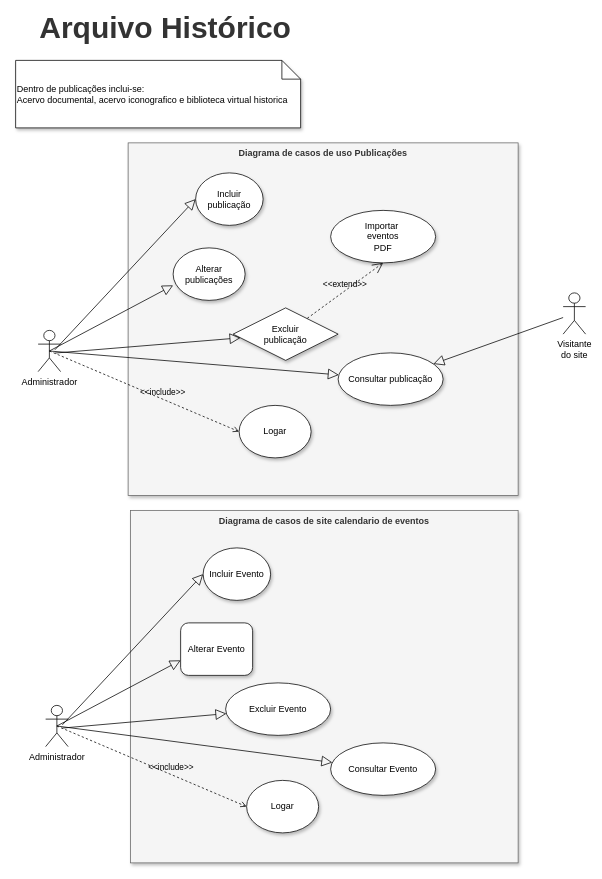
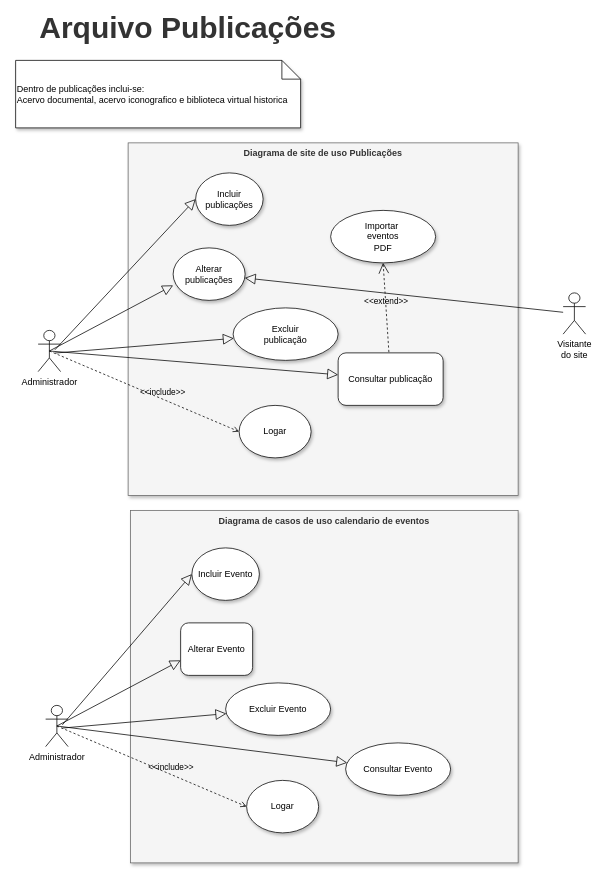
  <mxCell id="0" />
  <mxCell id="1" parent="0" />
- <mxCell id="2" value="&lt;strong style=&quot;color: rgb(51, 51, 51); font-family: Arial, Helvetica, sans-serif; background-color: rgb(255, 255, 255);&quot;&gt;&lt;font style=&quot;font-size: 40px;&quot;&gt;Arquivo Histórico&lt;/font&gt;&lt;/strong&gt;" style="text;html=1;strokeColor=none;fillColor=none;align=left;verticalAlign=middle;whiteSpace=wrap;rounded=0;fontSize=40;" parent="1" vertex="1"><mxGeometry x="50" y="20" width="470" height="30" as="geometry" /></mxCell>
- <mxCell id="3" value="Diagrama de casos de site calendario de eventos" style="shape=rect;html=1;verticalAlign=top;fontStyle=1;whiteSpace=wrap;align=center;fillColor=#f5f5f5;fontColor=#333333;strokeColor=#666666;shadow=1;" parent="1" vertex="1"><mxGeometry x="173" y="680" width="517" height="470" as="geometry" /></mxCell>
- <mxCell id="4" value="Incluir Evento" style="ellipse;whiteSpace=wrap;html=1;shadow=1;" parent="1" vertex="1"><mxGeometry x="270" y="730" width="90" height="70" as="geometry" /></mxCell>
+ <mxCell id="2" value="&lt;strong style=&quot;color: rgb(51, 51, 51); font-family: Arial, Helvetica, sans-serif; background-color: rgb(255, 255, 255);&quot;&gt;&lt;font style=&quot;font-size: 40px;&quot;&gt;Arquivo Publicações&lt;/font&gt;&lt;/strong&gt;" style="text;html=1;strokeColor=none;fillColor=none;align=left;verticalAlign=middle;whiteSpace=wrap;rounded=0;fontSize=40;" parent="1" vertex="1"><mxGeometry x="50" y="20" width="470" height="30" as="geometry" /></mxCell>
+ <mxCell id="3" value="Diagrama de casos de uso calendario de eventos" style="shape=rect;html=1;verticalAlign=top;fontStyle=1;whiteSpace=wrap;align=center;fillColor=#f5f5f5;fontColor=#333333;strokeColor=#666666;shadow=1;" parent="1" vertex="1"><mxGeometry x="173" y="680" width="517" height="470" as="geometry" /></mxCell>
+ <mxCell id="4" value="Incluir Evento" style="ellipse;whiteSpace=wrap;html=1;shadow=1;" parent="1" vertex="1"><mxGeometry x="255" y="730" width="90" height="70" as="geometry" /></mxCell>
  <mxCell id="5" value="Administrador" style="shape=umlActor;html=1;verticalLabelPosition=bottom;verticalAlign=top;align=center;" parent="1" vertex="1"><mxGeometry x="60" y="940" width="30" height="55" as="geometry" /></mxCell>
  <mxCell id="6" value="" style="edgeStyle=none;html=1;endArrow=block;endFill=0;endSize=12;verticalAlign=bottom;rounded=0;entryX=0;entryY=0.5;entryDx=0;entryDy=0;exitX=0.744;exitY=0.472;exitDx=0;exitDy=0;exitPerimeter=0;" parent="1" source="5" target="4" edge="1"><mxGeometry width="160" relative="1" as="geometry"><mxPoint x="140" y="845" as="sourcePoint" /><mxPoint x="300" y="845" as="targetPoint" /></mxGeometry></mxCell>
  <mxCell id="7" value="Alterar Evento" style="whiteSpace=wrap;html=1;shadow=1;rounded=1;" parent="1" vertex="1"><mxGeometry x="240" y="830" width="96" height="70" as="geometry" /></mxCell>
  <mxCell id="8" value="Excluir Evento" style="ellipse;whiteSpace=wrap;html=1;shadow=1;" parent="1" vertex="1"><mxGeometry x="300" y="910" width="140" height="70" as="geometry" /></mxCell>
  <mxCell id="9" value="" style="edgeStyle=none;html=1;endArrow=block;endFill=0;endSize=12;verticalAlign=bottom;rounded=0;entryX=0;entryY=0.714;entryDx=0;entryDy=0;entryPerimeter=0;exitX=0.5;exitY=0.5;exitDx=0;exitDy=0;exitPerimeter=0;" parent="1" source="5" target="7" edge="1"><mxGeometry width="160" relative="1" as="geometry"><mxPoint x="150" y="924.5" as="sourcePoint" /><mxPoint x="310" y="924.5" as="targetPoint" /></mxGeometry></mxCell>
  <mxCell id="10" value="" style="edgeStyle=none;html=1;endArrow=block;endFill=0;endSize=12;verticalAlign=bottom;rounded=0;exitX=0.744;exitY=0.55;exitDx=0;exitDy=0;exitPerimeter=0;" parent="1" source="5" target="8" edge="1"><mxGeometry width="160" relative="1" as="geometry"><mxPoint x="160" y="994.5" as="sourcePoint" /><mxPoint x="380" y="955" as="targetPoint" /></mxGeometry></mxCell>
- <mxCell id="11" value="Consultar Evento" style="ellipse;whiteSpace=wrap;html=1;shadow=1;" parent="1" vertex="1"><mxGeometry x="440" y="990" width="140" height="70" as="geometry" /></mxCell>
+ <mxCell id="11" value="Consultar Evento" style="ellipse;whiteSpace=wrap;html=1;shadow=1;" parent="1" vertex="1"><mxGeometry x="460" y="990" width="140" height="70" as="geometry" /></mxCell>
  <mxCell id="12" value="" style="edgeStyle=none;html=1;endArrow=block;endFill=0;endSize=12;verticalAlign=bottom;rounded=0;exitX=0.5;exitY=0.5;exitDx=0;exitDy=0;exitPerimeter=0;" parent="1" source="5" target="11" edge="1"><mxGeometry width="160" relative="1" as="geometry"><mxPoint x="100" y="935" as="sourcePoint" /><mxPoint x="420" y="950" as="targetPoint" /></mxGeometry></mxCell>
  <mxCell id="13" value="Logar" style="ellipse;whiteSpace=wrap;html=1;shadow=1;" parent="1" vertex="1"><mxGeometry x="328" y="1040" width="96" height="70" as="geometry" /></mxCell>
  <mxCell id="14" value="&amp;lt;&amp;lt;include&amp;gt;&amp;gt;" style="edgeStyle=none;html=1;endArrow=open;verticalAlign=bottom;dashed=1;labelBackgroundColor=none;rounded=0;exitX=0.5;exitY=0.5;exitDx=0;exitDy=0;exitPerimeter=0;entryX=0;entryY=0.5;entryDx=0;entryDy=0;" parent="1" source="5" target="13" edge="1"><mxGeometry x="0.191" y="2" width="160" relative="1" as="geometry"><mxPoint x="150" y="1085" as="sourcePoint" /><mxPoint x="310" y="1085" as="targetPoint" /><mxPoint y="1" as="offset" /></mxGeometry></mxCell>
- <mxCell id="15" value="Diagrama de casos de uso Publicações" style="shape=rect;html=1;verticalAlign=top;fontStyle=1;whiteSpace=wrap;align=center;fillColor=#f5f5f5;fontColor=#333333;strokeColor=#666666;shadow=1;" parent="1" vertex="1"><mxGeometry x="170" y="190" width="520" height="470" as="geometry" /></mxCell>
- <mxCell id="16" value="Incluir publicação" style="ellipse;whiteSpace=wrap;html=1;shadow=1;" parent="1" vertex="1"><mxGeometry x="260" y="230" width="90" height="70" as="geometry" /></mxCell>
+ <mxCell id="15" value="Diagrama de site de uso Publicações" style="shape=rect;html=1;verticalAlign=top;fontStyle=1;whiteSpace=wrap;align=center;fillColor=#f5f5f5;fontColor=#333333;strokeColor=#666666;shadow=1;" parent="1" vertex="1"><mxGeometry x="170" y="190" width="520" height="470" as="geometry" /></mxCell>
+ <mxCell id="16" value="Incluir publicações" style="ellipse;whiteSpace=wrap;html=1;shadow=1;" parent="1" vertex="1"><mxGeometry x="260" y="230" width="90" height="70" as="geometry" /></mxCell>
  <mxCell id="17" value="Administrador" style="shape=umlActor;html=1;verticalLabelPosition=bottom;verticalAlign=top;align=center;" parent="1" vertex="1"><mxGeometry x="50" y="440" width="30" height="55" as="geometry" /></mxCell>
  <mxCell id="18" value="" style="edgeStyle=none;html=1;endArrow=block;endFill=0;endSize=12;verticalAlign=bottom;rounded=0;entryX=0;entryY=0.5;entryDx=0;entryDy=0;exitX=0.744;exitY=0.472;exitDx=0;exitDy=0;exitPerimeter=0;" parent="1" source="17" target="16" edge="1"><mxGeometry width="160" relative="1" as="geometry"><mxPoint x="130" y="345" as="sourcePoint" /><mxPoint x="290" y="345" as="targetPoint" /></mxGeometry></mxCell>
  <mxCell id="19" value="Alterar publicações" style="ellipse;whiteSpace=wrap;html=1;shadow=1;" parent="1" vertex="1"><mxGeometry x="230" y="330" width="96" height="70" as="geometry" /></mxCell>
- <mxCell id="20" value="Excluir &lt;br&gt;publicação" style="rhombus;whiteSpace=wrap;html=1;shadow=1;" parent="1" vertex="1"><mxGeometry x="310" y="410" width="140" height="70" as="geometry" /></mxCell>
+ <mxCell id="20" value="Excluir &lt;br&gt;publicação" style="ellipse;whiteSpace=wrap;html=1;shadow=1;" parent="1" vertex="1"><mxGeometry x="310" y="410" width="140" height="70" as="geometry" /></mxCell>
  <mxCell id="21" value="" style="edgeStyle=none;html=1;endArrow=block;endFill=0;endSize=12;verticalAlign=bottom;rounded=0;entryX=0;entryY=0.714;entryDx=0;entryDy=0;entryPerimeter=0;exitX=0.5;exitY=0.5;exitDx=0;exitDy=0;exitPerimeter=0;" parent="1" source="17" target="19" edge="1"><mxGeometry width="160" relative="1" as="geometry"><mxPoint x="140" y="424.5" as="sourcePoint" /><mxPoint x="300" y="424.5" as="targetPoint" /></mxGeometry></mxCell>
  <mxCell id="22" value="" style="edgeStyle=none;html=1;endArrow=block;endFill=0;endSize=12;verticalAlign=bottom;rounded=0;exitX=0.744;exitY=0.55;exitDx=0;exitDy=0;exitPerimeter=0;" parent="1" source="17" target="20" edge="1"><mxGeometry width="160" relative="1" as="geometry"><mxPoint x="150" y="494.5" as="sourcePoint" /><mxPoint x="370" y="455" as="targetPoint" /></mxGeometry></mxCell>
- <mxCell id="23" value="Consultar publicação" style="ellipse;whiteSpace=wrap;html=1;shadow=1;" parent="1" vertex="1"><mxGeometry x="450" y="470" width="140" height="70" as="geometry" /></mxCell>
+ <mxCell id="23" value="Consultar publicação" style="whiteSpace=wrap;html=1;shadow=1;rounded=1;" parent="1" vertex="1"><mxGeometry x="450" y="470" width="140" height="70" as="geometry" /></mxCell>
  <mxCell id="24" value="" style="edgeStyle=none;html=1;endArrow=block;endFill=0;endSize=12;verticalAlign=bottom;rounded=0;exitX=0.5;exitY=0.5;exitDx=0;exitDy=0;exitPerimeter=0;" parent="1" source="17" target="23" edge="1"><mxGeometry width="160" relative="1" as="geometry"><mxPoint x="90" y="435" as="sourcePoint" /><mxPoint x="410" y="450" as="targetPoint" /></mxGeometry></mxCell>
  <mxCell id="25" value="Logar" style="ellipse;whiteSpace=wrap;html=1;shadow=1;" parent="1" vertex="1"><mxGeometry x="318" y="540" width="96" height="70" as="geometry" /></mxCell>
  <mxCell id="26" value="&amp;lt;&amp;lt;include&amp;gt;&amp;gt;" style="edgeStyle=none;html=1;endArrow=open;verticalAlign=bottom;dashed=1;labelBackgroundColor=none;rounded=0;exitX=0.5;exitY=0.5;exitDx=0;exitDy=0;exitPerimeter=0;entryX=0;entryY=0.5;entryDx=0;entryDy=0;" parent="1" source="17" target="25" edge="1"><mxGeometry x="0.196" y="1" width="160" relative="1" as="geometry"><mxPoint x="140" y="585" as="sourcePoint" /><mxPoint x="300" y="585" as="targetPoint" /><mxPoint as="offset" /></mxGeometry></mxCell>
  <mxCell id="27" value="Importar&amp;nbsp;&lt;br&gt;eventos &lt;br&gt;PDF" style="ellipse;whiteSpace=wrap;html=1;shadow=1;" parent="1" vertex="1"><mxGeometry x="440" y="280" width="140" height="70" as="geometry" /></mxCell>
- <mxCell id="28" value="&amp;lt;&amp;lt;extend&amp;gt;&amp;gt;" style="edgeStyle=none;html=1;startArrow=open;endArrow=none;startSize=12;verticalAlign=bottom;dashed=1;labelBackgroundColor=none;rounded=0;exitX=0.5;exitY=1;exitDx=0;exitDy=0;" parent="1" source="27" target="20" edge="1"><mxGeometry width="160" relative="1" as="geometry"><mxPoint x="424" y="390" as="sourcePoint" /><mxPoint x="584" y="390" as="targetPoint" /></mxGeometry></mxCell>
+ <mxCell id="28" value="&amp;lt;&amp;lt;extend&amp;gt;&amp;gt;" style="edgeStyle=none;html=1;startArrow=open;endArrow=none;startSize=12;verticalAlign=bottom;dashed=1;labelBackgroundColor=none;rounded=0;exitX=0.5;exitY=1;exitDx=0;exitDy=0;" parent="1" source="27" target="23" edge="1"><mxGeometry width="160" relative="1" as="geometry"><mxPoint x="424" y="390" as="sourcePoint" /><mxPoint x="584" y="390" as="targetPoint" /></mxGeometry></mxCell>
  <mxCell id="29" value="Visitante &lt;br&gt;do site" style="shape=umlActor;html=1;verticalLabelPosition=bottom;verticalAlign=top;align=center;" parent="1" vertex="1"><mxGeometry x="750" y="390" width="30" height="55" as="geometry" /></mxCell>
- <mxCell id="30" value="" style="edgeStyle=none;html=1;endArrow=block;endFill=0;endSize=12;verticalAlign=bottom;rounded=0;" parent="1" source="29" target="23" edge="1"><mxGeometry width="160" relative="1" as="geometry"><mxPoint x="460" y="470" as="sourcePoint" /><mxPoint x="620" y="470" as="targetPoint" /></mxGeometry></mxCell>
+ <mxCell id="30" value="" style="edgeStyle=none;html=1;endArrow=block;endFill=0;endSize=12;verticalAlign=bottom;rounded=0;" parent="1" source="29" target="19" edge="1"><mxGeometry width="160" relative="1" as="geometry"><mxPoint x="460" y="470" as="sourcePoint" /><mxPoint x="620" y="470" as="targetPoint" /></mxGeometry></mxCell>
  <mxCell id="31" value="Dentro de publicações inclui-se:&lt;br&gt;Acervo documental, acervo iconografico e biblioteca virtual historica&amp;nbsp;&lt;br&gt;" style="shape=note2;boundedLbl=1;whiteSpace=wrap;html=1;size=25;verticalAlign=top;align=left;shadow=1;" vertex="1" parent="1"><mxGeometry x="20" y="80" width="380" height="90" as="geometry" /></mxCell>
  <mxCell id="32" style="edgeStyle=orthogonalEdgeStyle;rounded=0;orthogonalLoop=1;jettySize=auto;html=1;exitX=0.5;exitY=1;exitDx=0;exitDy=0;align=left;" edge="1" parent="1" source="2"><mxGeometry relative="1" as="geometry"><mxPoint x="285" y="50" as="targetPoint" /></mxGeometry></mxCell>
